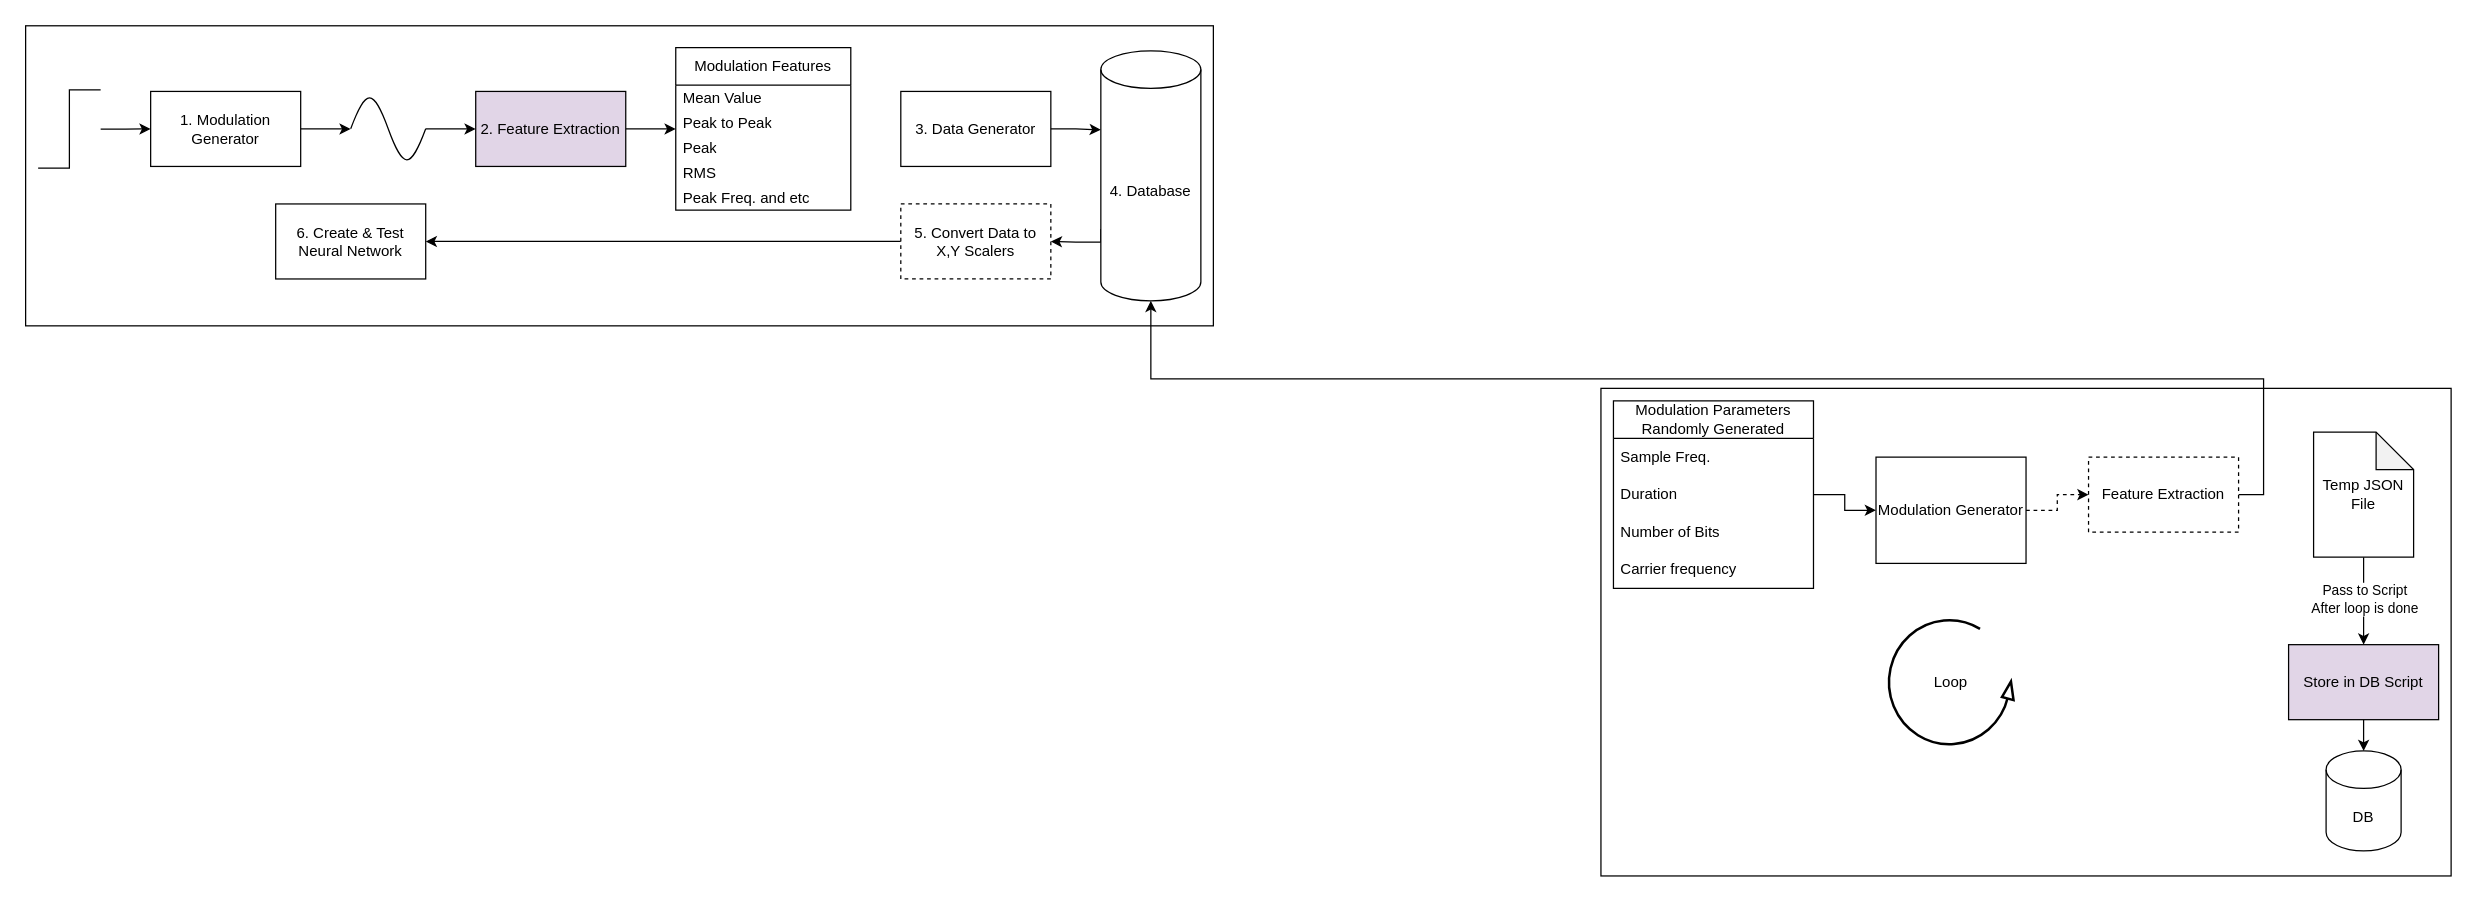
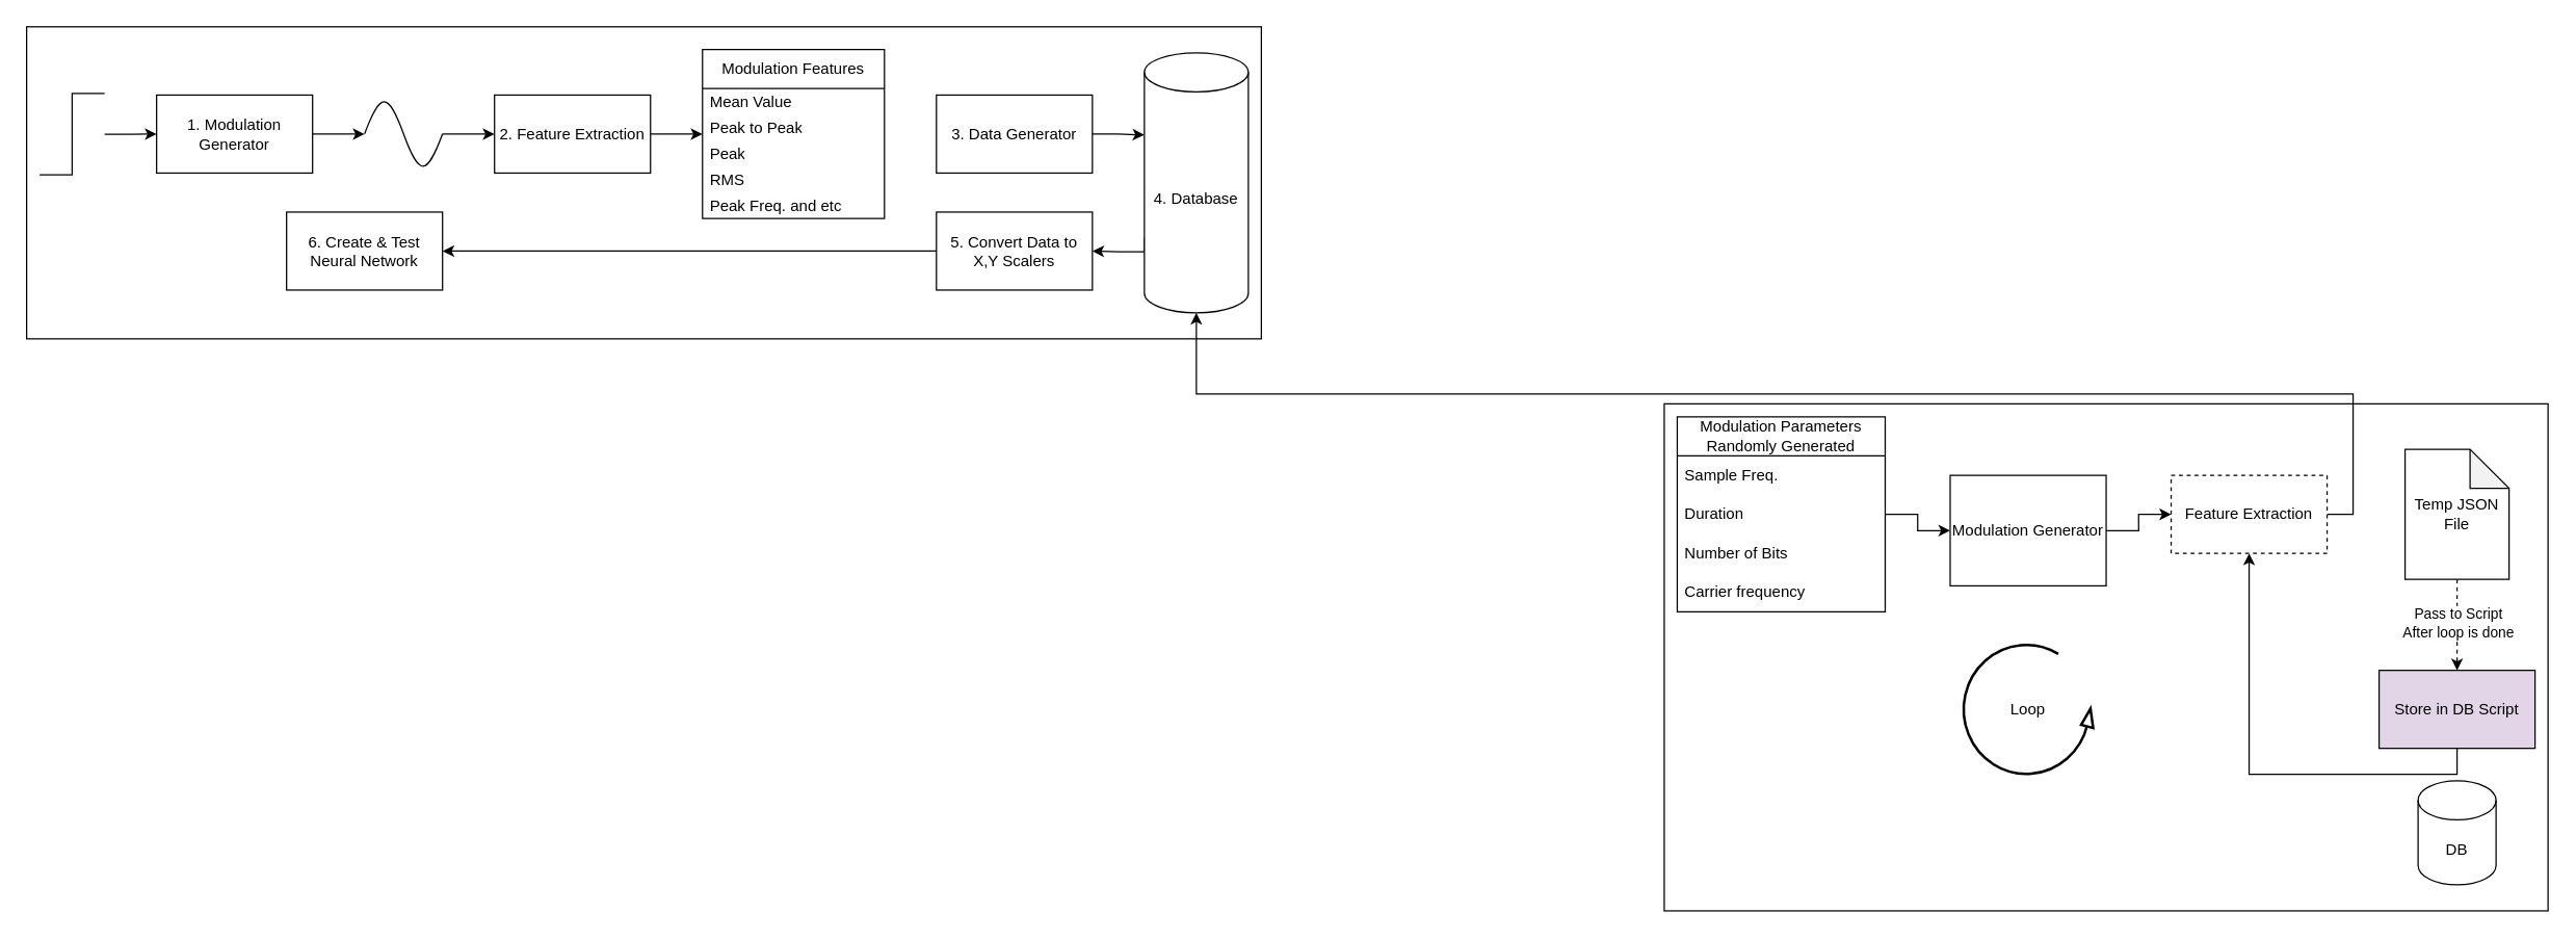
  <mxCell id="0" />
  <mxCell id="1" parent="0" />
  <mxCell id="2" value="" style="rounded=0;whiteSpace=wrap;html=1;" vertex="1" parent="1"><mxGeometry x="1280" y="310" width="680" height="390" as="geometry" /></mxCell>
  <mxCell id="3" value="" style="rounded=0;whiteSpace=wrap;html=1;" parent="1" vertex="1"><mxGeometry x="20" y="20" width="950" height="240" as="geometry" /></mxCell>
  <mxCell id="4" style="edgeStyle=orthogonalEdgeStyle;rounded=0;orthogonalLoop=1;jettySize=auto;html=1;exitX=0;exitY=0;exitDx=0;exitDy=142.5;exitPerimeter=0;entryX=1;entryY=0.5;entryDx=0;entryDy=0;" parent="1" source="5" target="21" edge="1"><mxGeometry relative="1" as="geometry"><Array as="points"><mxPoint x="880" y="193" /><mxPoint x="860" y="193" /></Array></mxGeometry></mxCell>
  <mxCell id="5" value="4. Database" style="shape=cylinder3;whiteSpace=wrap;html=1;boundedLbl=1;backgroundOutline=1;size=15;" parent="1" vertex="1"><mxGeometry x="880" y="40" width="80" height="200" as="geometry" /></mxCell>
  <mxCell id="6" value="" style="edgeStyle=orthogonalEdgeStyle;rounded=0;orthogonalLoop=1;jettySize=auto;html=1;" parent="1" source="7" target="11" edge="1"><mxGeometry relative="1" as="geometry" /></mxCell>
  <mxCell id="7" value="" style="pointerEvents=1;verticalLabelPosition=bottom;shadow=0;dashed=0;align=center;html=1;verticalAlign=top;shape=mxgraph.electrical.waveforms.sine_wave;" parent="1" vertex="1"><mxGeometry x="280" y="69.41" width="60" height="66.18" as="geometry" /></mxCell>
  <mxCell id="8" value="" style="edgeStyle=orthogonalEdgeStyle;rounded=0;orthogonalLoop=1;jettySize=auto;html=1;" parent="1" source="9" target="7" edge="1"><mxGeometry relative="1" as="geometry" /></mxCell>
  <mxCell id="9" value="1. Modulation Generator" style="rounded=0;whiteSpace=wrap;html=1;" parent="1" vertex="1"><mxGeometry x="120" y="72.5" width="120" height="60" as="geometry" /></mxCell>
  <mxCell id="10" style="edgeStyle=orthogonalEdgeStyle;rounded=0;orthogonalLoop=1;jettySize=auto;html=1;exitX=1;exitY=0.5;exitDx=0;exitDy=0;" parent="1" source="11" target="12" edge="1"><mxGeometry relative="1" as="geometry" /></mxCell>
- <mxCell id="11" value="2. Feature Extraction" style="rounded=0;whiteSpace=wrap;html=1;fillColor=#e1d5e7;" parent="1" vertex="1"><mxGeometry x="380" y="72.5" width="120" height="60" as="geometry" /></mxCell>
+ <mxCell id="11" value="2. Feature Extraction" style="rounded=0;whiteSpace=wrap;html=1;" parent="1" vertex="1"><mxGeometry x="380" y="72.5" width="120" height="60" as="geometry" /></mxCell>
  <mxCell id="12" value="Modulation Features" style="swimlane;fontStyle=0;childLayout=stackLayout;horizontal=1;startSize=30;horizontalStack=0;resizeParent=1;resizeParentMax=0;resizeLast=0;collapsible=1;marginBottom=0;whiteSpace=wrap;html=1;" parent="1" vertex="1"><mxGeometry x="540" y="37.5" width="140" height="130" as="geometry" /></mxCell>
  <mxCell id="13" value="Mean Value" style="text;strokeColor=none;fillColor=none;align=left;verticalAlign=middle;spacingLeft=4;spacingRight=4;overflow=hidden;points=[[0,0.5],[1,0.5]];portConstraint=eastwest;rotatable=0;whiteSpace=wrap;html=1;" parent="12" vertex="1"><mxGeometry y="30" width="140" height="20" as="geometry" /></mxCell>
  <mxCell id="14" value="Peak to Peak" style="text;strokeColor=none;fillColor=none;align=left;verticalAlign=middle;spacingLeft=4;spacingRight=4;overflow=hidden;points=[[0,0.5],[1,0.5]];portConstraint=eastwest;rotatable=0;whiteSpace=wrap;html=1;" parent="12" vertex="1"><mxGeometry y="50" width="140" height="20" as="geometry" /></mxCell>
  <mxCell id="15" value="Peak" style="text;strokeColor=none;fillColor=none;align=left;verticalAlign=middle;spacingLeft=4;spacingRight=4;overflow=hidden;points=[[0,0.5],[1,0.5]];portConstraint=eastwest;rotatable=0;whiteSpace=wrap;html=1;" parent="12" vertex="1"><mxGeometry y="70" width="140" height="20" as="geometry" /></mxCell>
  <mxCell id="16" value="RMS" style="text;strokeColor=none;fillColor=none;align=left;verticalAlign=middle;spacingLeft=4;spacingRight=4;overflow=hidden;points=[[0,0.5],[1,0.5]];portConstraint=eastwest;rotatable=0;whiteSpace=wrap;html=1;" parent="12" vertex="1"><mxGeometry y="90" width="140" height="20" as="geometry" /></mxCell>
  <mxCell id="17" value="Peak Freq. and etc" style="text;strokeColor=none;fillColor=none;align=left;verticalAlign=middle;spacingLeft=4;spacingRight=4;overflow=hidden;points=[[0,0.5],[1,0.5]];portConstraint=eastwest;rotatable=0;whiteSpace=wrap;html=1;" parent="12" vertex="1"><mxGeometry y="110" width="140" height="20" as="geometry" /></mxCell>
  <mxCell id="18" value="3. Data Generator" style="rounded=0;whiteSpace=wrap;html=1;" parent="1" vertex="1"><mxGeometry x="720" y="72.5" width="120" height="60" as="geometry" /></mxCell>
  <mxCell id="19" style="edgeStyle=orthogonalEdgeStyle;rounded=0;orthogonalLoop=1;jettySize=auto;html=1;exitX=1;exitY=0.5;exitDx=0;exitDy=0;entryX=0;entryY=0.316;entryDx=0;entryDy=0;entryPerimeter=0;" parent="1" source="18" target="5" edge="1"><mxGeometry relative="1" as="geometry" /></mxCell>
  <mxCell id="20" style="edgeStyle=orthogonalEdgeStyle;rounded=0;orthogonalLoop=1;jettySize=auto;html=1;exitX=0;exitY=0.5;exitDx=0;exitDy=0;" parent="1" source="21" target="22" edge="1"><mxGeometry relative="1" as="geometry" /></mxCell>
- <mxCell id="21" value="5. Convert Data to X,Y Scalers" style="rounded=0;whiteSpace=wrap;html=1;dashed=1;" parent="1" vertex="1"><mxGeometry x="720" y="162.5" width="120" height="60" as="geometry" /></mxCell>
+ <mxCell id="21" value="5. Convert Data to X,Y Scalers" style="rounded=0;whiteSpace=wrap;html=1;" parent="1" vertex="1"><mxGeometry x="720" y="162.5" width="120" height="60" as="geometry" /></mxCell>
  <mxCell id="22" value="6. Create &amp;amp; Test Neural Network" style="rounded=0;whiteSpace=wrap;html=1;" parent="1" vertex="1"><mxGeometry x="220" y="162.5" width="120" height="60" as="geometry" /></mxCell>
  <mxCell id="23" value="" style="edgeStyle=orthogonalEdgeStyle;rounded=0;orthogonalLoop=1;jettySize=auto;html=1;" parent="1" source="24" target="9" edge="1"><mxGeometry relative="1" as="geometry" /></mxCell>
  <mxCell id="24" value="" style="pointerEvents=1;verticalLabelPosition=bottom;shadow=0;dashed=0;align=center;html=1;verticalAlign=top;shape=mxgraph.electrical.waveforms.step_1;" parent="1" vertex="1"><mxGeometry x="30" y="71.25" width="50" height="62.5" as="geometry" /></mxCell>
- <mxCell id="25" value="" style="edgeStyle=orthogonalEdgeStyle;rounded=0;orthogonalLoop=1;jettySize=auto;html=1;dashed=1;" edge="1" parent="1" source="26" target="34"><mxGeometry relative="1" as="geometry" /></mxCell>
+ <mxCell id="25" value="" style="edgeStyle=orthogonalEdgeStyle;rounded=0;orthogonalLoop=1;jettySize=auto;html=1;" edge="1" parent="1" source="26" target="34"><mxGeometry relative="1" as="geometry" /></mxCell>
  <mxCell id="26" value="Modulation Generator" style="rounded=0;whiteSpace=wrap;html=1;" vertex="1" parent="1"><mxGeometry x="1500" y="365" width="120" height="85" as="geometry" /></mxCell>
  <mxCell id="27" value="" style="edgeStyle=orthogonalEdgeStyle;rounded=0;orthogonalLoop=1;jettySize=auto;html=1;" edge="1" parent="1" source="28" target="26"><mxGeometry relative="1" as="geometry" /></mxCell>
  <mxCell id="28" value="Modulation Parameters Randomly Generated" style="swimlane;fontStyle=0;childLayout=stackLayout;horizontal=1;startSize=30;horizontalStack=0;resizeParent=1;resizeParentMax=0;resizeLast=0;collapsible=1;marginBottom=0;whiteSpace=wrap;html=1;" vertex="1" parent="1"><mxGeometry x="1290" y="320" width="160" height="150" as="geometry" /></mxCell>
  <mxCell id="29" value="Sample Freq." style="text;strokeColor=none;fillColor=none;align=left;verticalAlign=middle;spacingLeft=4;spacingRight=4;overflow=hidden;points=[[0,0.5],[1,0.5]];portConstraint=eastwest;rotatable=0;whiteSpace=wrap;html=1;" vertex="1" parent="28"><mxGeometry y="30" width="160" height="30" as="geometry" /></mxCell>
  <mxCell id="30" value="Duration" style="text;strokeColor=none;fillColor=none;align=left;verticalAlign=middle;spacingLeft=4;spacingRight=4;overflow=hidden;points=[[0,0.5],[1,0.5]];portConstraint=eastwest;rotatable=0;whiteSpace=wrap;html=1;" vertex="1" parent="28"><mxGeometry y="60" width="160" height="30" as="geometry" /></mxCell>
  <mxCell id="31" value="Number of Bits" style="text;strokeColor=none;fillColor=none;align=left;verticalAlign=middle;spacingLeft=4;spacingRight=4;overflow=hidden;points=[[0,0.5],[1,0.5]];portConstraint=eastwest;rotatable=0;whiteSpace=wrap;html=1;" vertex="1" parent="28"><mxGeometry y="90" width="160" height="30" as="geometry" /></mxCell>
  <mxCell id="32" value="Carrier frequency" style="text;strokeColor=none;fillColor=none;align=left;verticalAlign=middle;spacingLeft=4;spacingRight=4;overflow=hidden;points=[[0,0.5],[1,0.5]];portConstraint=eastwest;rotatable=0;whiteSpace=wrap;html=1;" vertex="1" parent="28"><mxGeometry y="120" width="160" height="30" as="geometry" /></mxCell>
  <mxCell id="33" style="edgeStyle=orthogonalEdgeStyle;rounded=0;orthogonalLoop=1;jettySize=auto;html=1;exitX=1;exitY=0.5;exitDx=0;exitDy=0;" edge="1" parent="1" source="34" target="5"><mxGeometry relative="1" as="geometry" /></mxCell>
  <mxCell id="34" value="Feature Extraction" style="rounded=0;whiteSpace=wrap;html=1;dashed=1;" vertex="1" parent="1"><mxGeometry x="1670" y="365" width="120" height="60" as="geometry" /></mxCell>
- <mxCell id="35" style="edgeStyle=orthogonalEdgeStyle;rounded=0;orthogonalLoop=1;jettySize=auto;html=1;exitX=0.5;exitY=1;exitDx=0;exitDy=0;exitPerimeter=0;" edge="1" parent="1" source="37" target="41"><mxGeometry relative="1" as="geometry" /></mxCell>
+ <mxCell id="35" style="edgeStyle=orthogonalEdgeStyle;rounded=0;orthogonalLoop=1;jettySize=auto;html=1;exitX=0.5;exitY=1;exitDx=0;exitDy=0;exitPerimeter=0;dashed=1;" edge="1" parent="1" source="37" target="41"><mxGeometry relative="1" as="geometry" /></mxCell>
  <mxCell id="36" value="Pass to Script&lt;div&gt;After loop is done&lt;/div&gt;" style="edgeLabel;html=1;align=center;verticalAlign=middle;resizable=0;points=[];" vertex="1" connectable="0" parent="35"><mxGeometry x="-0.048" relative="1" as="geometry"><mxPoint as="offset" /></mxGeometry></mxCell>
  <mxCell id="37" value="Temp JSON File" style="shape=note;whiteSpace=wrap;html=1;backgroundOutline=1;darkOpacity=0.05;" vertex="1" parent="1"><mxGeometry x="1850" y="345" width="80" height="100" as="geometry" /></mxCell>
  <mxCell id="38" value="" style="verticalLabelPosition=bottom;html=1;verticalAlign=top;strokeWidth=2;shape=mxgraph.lean_mapping.physical_pull;pointerEvents=1;" vertex="1" parent="1"><mxGeometry x="1510" y="495" width="100" height="100" as="geometry" /></mxCell>
  <mxCell id="39" value="Loop" style="text;html=1;align=center;verticalAlign=middle;whiteSpace=wrap;rounded=0;" vertex="1" parent="1"><mxGeometry x="1530" y="530" width="60" height="30" as="geometry" /></mxCell>
- <mxCell id="40" style="edgeStyle=orthogonalEdgeStyle;rounded=0;orthogonalLoop=1;jettySize=auto;html=1;exitX=0.5;exitY=1;exitDx=0;exitDy=0;" edge="1" parent="1" source="41" target="42"><mxGeometry relative="1" as="geometry" /></mxCell>
+ <mxCell id="40" style="edgeStyle=orthogonalEdgeStyle;rounded=0;orthogonalLoop=1;jettySize=auto;html=1;exitX=0.5;exitY=1;exitDx=0;exitDy=0;" edge="1" parent="1" source="41" target="34"><mxGeometry relative="1" as="geometry" /></mxCell>
  <mxCell id="41" value="Store in DB Script" style="rounded=0;whiteSpace=wrap;html=1;fillColor=#e1d5e7;" vertex="1" parent="1"><mxGeometry x="1830" y="515" width="120" height="60" as="geometry" /></mxCell>
  <mxCell id="42" value="DB" style="shape=cylinder3;whiteSpace=wrap;html=1;boundedLbl=1;backgroundOutline=1;size=15;" vertex="1" parent="1"><mxGeometry x="1860" y="600" width="60" height="80" as="geometry" /></mxCell>
